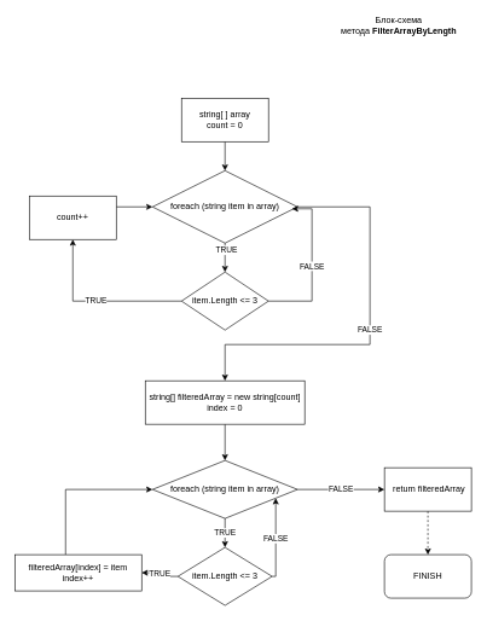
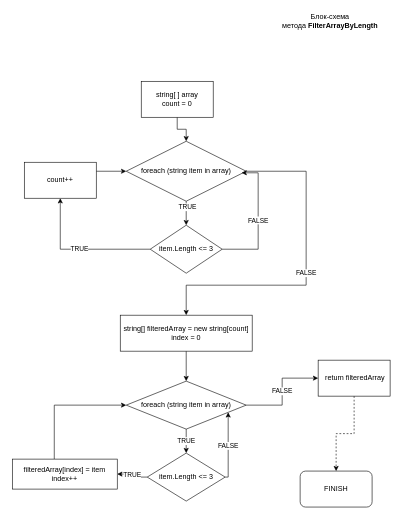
  <mxCell id="0" />
  <mxCell id="1" parent="0" />
  <mxCell id="2" value="&lt;div style=&quot;&quot;&gt;&lt;span style=&quot;background-color: initial;&quot;&gt;Блок-схема метода&amp;nbsp;&lt;/span&gt;&lt;b style=&quot;background-color: initial;&quot;&gt;FilterArrayByLength&lt;/b&gt;&lt;/div&gt;" style="text;html=1;align=center;verticalAlign=middle;whiteSpace=wrap;rounded=0;" vertex="1" parent="1"><mxGeometry x="495" y="20" width="110" height="30" as="geometry" /></mxCell>
  <mxCell id="3" value="" style="edgeStyle=orthogonalEdgeStyle;rounded=0;orthogonalLoop=1;jettySize=auto;html=1;" edge="1" parent="1" source="4" target="7"><mxGeometry relative="1" as="geometry" /></mxCell>
- <mxCell id="4" value="string[ ] array&lt;br&gt;count = 0" style="rounded=0;whiteSpace=wrap;html=1;" vertex="1" parent="1"><mxGeometry x="250" y="135" width="120" height="60" as="geometry" /></mxCell>
+ <mxCell id="4" value="string[ ] array&lt;br&gt;count = 0" style="rounded=0;whiteSpace=wrap;html=1;" vertex="1" parent="1"><mxGeometry x="235" y="135" width="120" height="60" as="geometry" /></mxCell>
  <mxCell id="5" value="" style="edgeStyle=orthogonalEdgeStyle;rounded=0;orthogonalLoop=1;jettySize=auto;html=1;" edge="1" parent="1" source="7" target="10"><mxGeometry relative="1" as="geometry" /></mxCell>
  <mxCell id="6" value="TRUE" style="edgeLabel;html=1;align=center;verticalAlign=middle;resizable=0;points=[];" vertex="1" connectable="0" parent="5"><mxGeometry x="-0.53" y="1" relative="1" as="geometry"><mxPoint as="offset" /></mxGeometry></mxCell>
  <mxCell id="7" value="foreach (string item in array)" style="rhombus;whiteSpace=wrap;html=1;rounded=0;" vertex="1" parent="1"><mxGeometry x="210" y="235" width="200" height="100" as="geometry" /></mxCell>
  <mxCell id="8" value="FALSE" style="edgeStyle=orthogonalEdgeStyle;rounded=0;orthogonalLoop=1;jettySize=auto;html=1;entryX=0.962;entryY=0.526;entryDx=0;entryDy=0;entryPerimeter=0;" edge="1" parent="1" source="10" target="7"><mxGeometry relative="1" as="geometry"><mxPoint x="420" y="295" as="targetPoint" /><Array as="points"><mxPoint x="430" y="415" /><mxPoint x="430" y="288" /></Array></mxGeometry></mxCell>
  <mxCell id="9" value="TRUE" style="edgeStyle=orthogonalEdgeStyle;rounded=0;orthogonalLoop=1;jettySize=auto;html=1;" edge="1" parent="1" source="10" target="12"><mxGeometry relative="1" as="geometry" /></mxCell>
  <mxCell id="10" value="item.Length &amp;lt;= 3" style="rhombus;whiteSpace=wrap;html=1;rounded=0;" vertex="1" parent="1"><mxGeometry x="250" y="375" width="120" height="80" as="geometry" /></mxCell>
  <mxCell id="11" style="edgeStyle=orthogonalEdgeStyle;rounded=0;orthogonalLoop=1;jettySize=auto;html=1;entryX=0;entryY=0.5;entryDx=0;entryDy=0;" edge="1" parent="1" source="12" target="7"><mxGeometry relative="1" as="geometry"><Array as="points"><mxPoint x="110" y="285" /></Array></mxGeometry></mxCell>
  <mxCell id="12" value="count++" style="whiteSpace=wrap;html=1;rounded=0;" vertex="1" parent="1"><mxGeometry x="40" y="270" width="120" height="60" as="geometry" /></mxCell>
  <mxCell id="13" value="FALSE" style="edgeStyle=orthogonalEdgeStyle;rounded=0;orthogonalLoop=1;jettySize=auto;html=1;" edge="1" parent="1" source="7" target="15"><mxGeometry relative="1" as="geometry"><mxPoint x="300" y="575" as="targetPoint" /><mxPoint x="410" y="285" as="sourcePoint" /><Array as="points"><mxPoint x="510" y="285" /><mxPoint x="510" y="475" /></Array></mxGeometry></mxCell>
  <mxCell id="14" value="" style="edgeStyle=orthogonalEdgeStyle;rounded=0;orthogonalLoop=1;jettySize=auto;html=1;" edge="1" parent="1" source="15" target="18"><mxGeometry relative="1" as="geometry" /></mxCell>
  <mxCell id="15" value="string[] filteredArray = new string[count]&lt;div&gt;index = 0&lt;br&gt;&lt;/div&gt;" style="rounded=0;whiteSpace=wrap;html=1;" vertex="1" parent="1"><mxGeometry x="200" y="525" width="220" height="60" as="geometry" /></mxCell>
  <mxCell id="16" value="TRUE" style="edgeStyle=orthogonalEdgeStyle;rounded=0;orthogonalLoop=1;jettySize=auto;html=1;" edge="1" parent="1" source="18" target="21"><mxGeometry relative="1" as="geometry" /></mxCell>
  <mxCell id="17" value="FALSE" style="edgeStyle=orthogonalEdgeStyle;rounded=0;orthogonalLoop=1;jettySize=auto;html=1;" edge="1" parent="1" source="18" target="25"><mxGeometry relative="1" as="geometry" /></mxCell>
  <mxCell id="18" value="foreach (string item in array)" style="rhombus;whiteSpace=wrap;html=1;rounded=0;" vertex="1" parent="1"><mxGeometry x="210" y="635" width="200" height="80" as="geometry" /></mxCell>
  <mxCell id="19" value="TRUE" style="edgeStyle=orthogonalEdgeStyle;rounded=0;orthogonalLoop=1;jettySize=auto;html=1;" edge="1" parent="1" source="21" target="23"><mxGeometry relative="1" as="geometry" /></mxCell>
  <mxCell id="20" value="FALSE" style="edgeStyle=orthogonalEdgeStyle;rounded=0;orthogonalLoop=1;jettySize=auto;html=1;" edge="1" parent="1" source="21" target="18"><mxGeometry relative="1" as="geometry"><Array as="points"><mxPoint x="380" y="795" /></Array></mxGeometry></mxCell>
  <mxCell id="21" value="item.Length &amp;lt;= 3" style="rhombus;whiteSpace=wrap;html=1;rounded=0;" vertex="1" parent="1"><mxGeometry x="245" y="755" width="130" height="80" as="geometry" /></mxCell>
  <mxCell id="22" style="edgeStyle=orthogonalEdgeStyle;rounded=0;orthogonalLoop=1;jettySize=auto;html=1;entryX=0;entryY=0.5;entryDx=0;entryDy=0;" edge="1" parent="1" source="23" target="18"><mxGeometry relative="1" as="geometry"><Array as="points"><mxPoint x="90" y="675" /></Array></mxGeometry></mxCell>
  <mxCell id="23" value="filteredArray[index] = item&lt;br&gt;index++" style="whiteSpace=wrap;html=1;rounded=0;" vertex="1" parent="1"><mxGeometry x="20" y="765" width="175" height="50" as="geometry" /></mxCell>
  <mxCell id="24" value="" style="edgeStyle=orthogonalEdgeStyle;rounded=0;orthogonalLoop=1;jettySize=auto;html=1;dashed=1;" edge="1" parent="1" source="25" target="26"><mxGeometry relative="1" as="geometry" /></mxCell>
- <mxCell id="25" value="&amp;nbsp;return filteredArray" style="whiteSpace=wrap;html=1;rounded=0;" vertex="1" parent="1"><mxGeometry x="530" y="645" width="120" height="60" as="geometry" /></mxCell>
- <mxCell id="26" value="FINISH" style="rounded=1;whiteSpace=wrap;html=1;" vertex="1" parent="1"><mxGeometry x="530" y="765" width="120" height="60" as="geometry" /></mxCell>
+ <mxCell id="25" value="&amp;nbsp;return filteredArray" style="whiteSpace=wrap;html=1;rounded=0;" vertex="1" parent="1"><mxGeometry x="530" y="600" width="120" height="60" as="geometry" /></mxCell>
+ <mxCell id="26" value="FINISH" style="rounded=1;whiteSpace=wrap;html=1;" vertex="1" parent="1"><mxGeometry x="500" y="785" width="120" height="60" as="geometry" /></mxCell>
